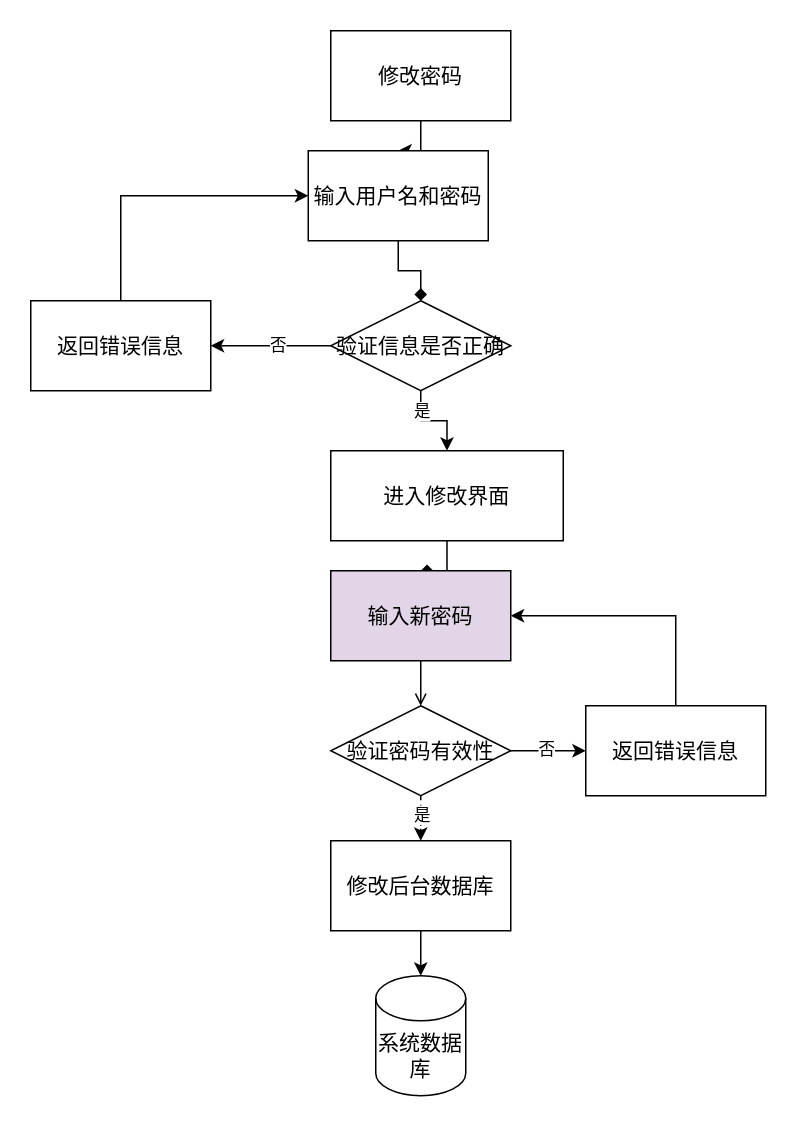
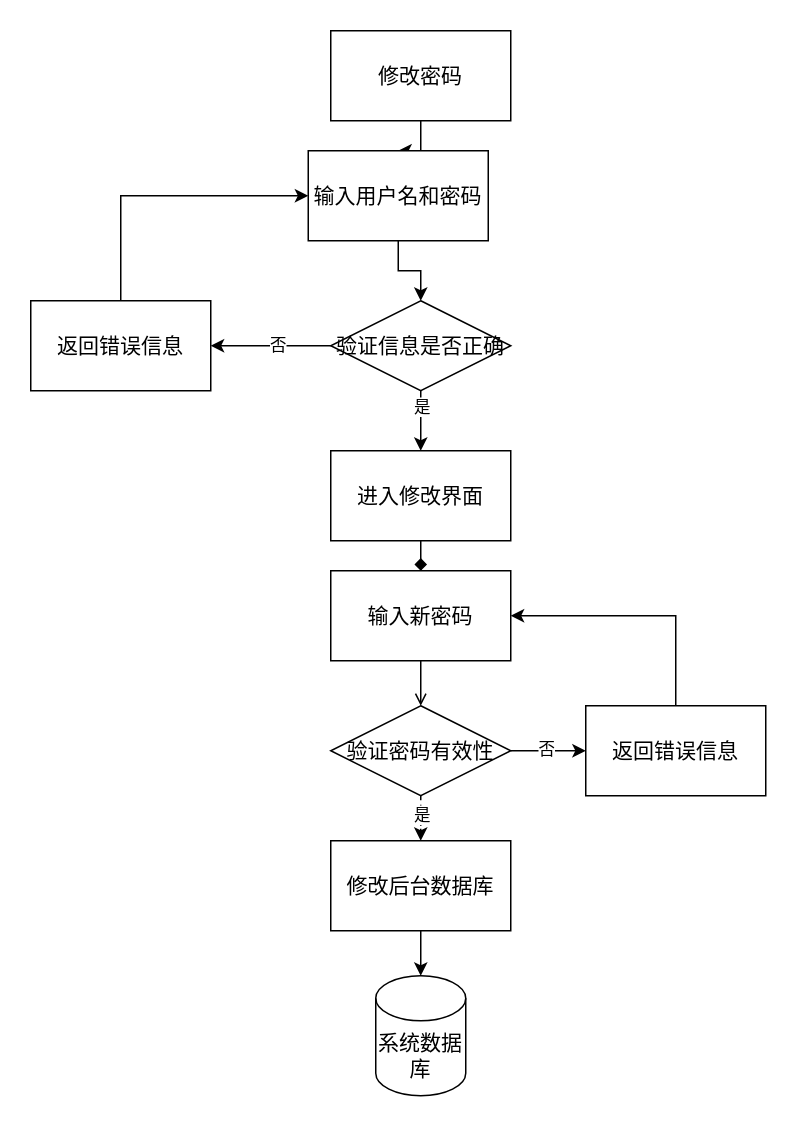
  <mxCell id="0" />
  <mxCell id="1" parent="0" />
  <mxCell id="2" value="" style="edgeStyle=orthogonalEdgeStyle;rounded=0;orthogonalLoop=1;jettySize=auto;html=1;" edge="1" parent="1" source="3" target="5"><mxGeometry relative="1" as="geometry" /></mxCell>
  <mxCell id="3" value="修改密码" style="whiteSpace=wrap;html=1;fontFamily=Helvetica;fontSize=14;" vertex="1" parent="1"><mxGeometry x="220" y="20" width="120" height="60" as="geometry" /></mxCell>
- <mxCell id="4" value="" style="edgeStyle=orthogonalEdgeStyle;rounded=0;orthogonalLoop=1;jettySize=auto;html=1;endArrow=diamond;" edge="1" parent="1" source="5" target="21"><mxGeometry relative="1" as="geometry" /></mxCell>
+ <mxCell id="4" value="" style="edgeStyle=orthogonalEdgeStyle;rounded=0;orthogonalLoop=1;jettySize=auto;html=1;" edge="1" parent="1" source="5" target="21"><mxGeometry relative="1" as="geometry" /></mxCell>
  <mxCell id="5" value="输入用户名和密码" style="whiteSpace=wrap;html=1;fontFamily=Helvetica;fontSize=14;" vertex="1" parent="1"><mxGeometry x="205" y="100" width="120" height="60" as="geometry" /></mxCell>
  <mxCell id="6" value="" style="edgeStyle=orthogonalEdgeStyle;rounded=0;orthogonalLoop=1;jettySize=auto;html=1;endArrow=diamond;" edge="1" parent="1" source="7" target="11"><mxGeometry relative="1" as="geometry" /></mxCell>
- <mxCell id="7" value="进入修改界面" style="whiteSpace=wrap;html=1;fontFamily=Helvetica;fontSize=14;" vertex="1" parent="1"><mxGeometry x="220" y="300" width="155" height="60" as="geometry" /></mxCell>
+ <mxCell id="7" value="进入修改界面" style="whiteSpace=wrap;html=1;fontFamily=Helvetica;fontSize=14;" vertex="1" parent="1"><mxGeometry x="220" y="300" width="120" height="60" as="geometry" /></mxCell>
  <mxCell id="8" style="edgeStyle=orthogonalEdgeStyle;rounded=0;orthogonalLoop=1;jettySize=auto;html=1;exitX=0.5;exitY=0;exitDx=0;exitDy=0;entryX=0;entryY=0.5;entryDx=0;entryDy=0;" edge="1" parent="1" source="9" target="5"><mxGeometry relative="1" as="geometry" /></mxCell>
  <mxCell id="9" value="返回错误信息" style="whiteSpace=wrap;html=1;fontSize=14;" vertex="1" parent="1"><mxGeometry x="20" y="200" width="120" height="60" as="geometry" /></mxCell>
  <mxCell id="10" value="" style="edgeStyle=orthogonalEdgeStyle;rounded=0;orthogonalLoop=1;jettySize=auto;html=1;endArrow=open;" edge="1" parent="1" source="11" target="16"><mxGeometry relative="1" as="geometry" /></mxCell>
- <mxCell id="11" value="输入新密码" style="whiteSpace=wrap;html=1;fontFamily=Helvetica;fontSize=14;fillColor=#e1d5e7;" vertex="1" parent="1"><mxGeometry x="220" y="380" width="120" height="60" as="geometry" /></mxCell>
+ <mxCell id="11" value="输入新密码" style="whiteSpace=wrap;html=1;fontFamily=Helvetica;fontSize=14;" vertex="1" parent="1"><mxGeometry x="220" y="380" width="120" height="60" as="geometry" /></mxCell>
  <mxCell id="12" value="" style="edgeStyle=orthogonalEdgeStyle;rounded=0;orthogonalLoop=1;jettySize=auto;html=1;" edge="1" parent="1" source="16" target="23"><mxGeometry relative="1" as="geometry" /></mxCell>
  <mxCell id="13" value="否" style="edgeLabel;html=1;align=center;verticalAlign=middle;resizable=0;points=[];" vertex="1" connectable="0" parent="12"><mxGeometry x="-0.072" y="2" relative="1" as="geometry"><mxPoint as="offset" /></mxGeometry></mxCell>
  <mxCell id="14" value="" style="edgeStyle=orthogonalEdgeStyle;rounded=0;orthogonalLoop=1;jettySize=auto;html=1;dashed=1;" edge="1" parent="1" source="16" target="25"><mxGeometry relative="1" as="geometry" /></mxCell>
  <mxCell id="15" value="是" style="edgeLabel;html=1;align=center;verticalAlign=middle;resizable=0;points=[];" vertex="1" connectable="0" parent="14"><mxGeometry x="0.284" relative="1" as="geometry"><mxPoint as="offset" /></mxGeometry></mxCell>
  <mxCell id="16" value="验证密码有效性" style="rhombus;whiteSpace=wrap;html=1;fontFamily=Helvetica;fontSize=14;" vertex="1" parent="1"><mxGeometry x="220" y="470" width="120" height="60" as="geometry" /></mxCell>
  <mxCell id="17" value="" style="edgeStyle=orthogonalEdgeStyle;rounded=0;orthogonalLoop=1;jettySize=auto;html=1;" edge="1" parent="1" source="21" target="9"><mxGeometry relative="1" as="geometry" /></mxCell>
  <mxCell id="18" value="否" style="edgeLabel;html=1;align=center;verticalAlign=middle;resizable=0;points=[];" vertex="1" connectable="0" parent="17"><mxGeometry x="-0.104" y="-1" relative="1" as="geometry"><mxPoint as="offset" /></mxGeometry></mxCell>
  <mxCell id="19" value="" style="edgeStyle=orthogonalEdgeStyle;rounded=0;orthogonalLoop=1;jettySize=auto;html=1;" edge="1" parent="1" source="21" target="7"><mxGeometry relative="1" as="geometry" /></mxCell>
  <mxCell id="20" value="是" style="edgeLabel;html=1;align=center;verticalAlign=middle;resizable=0;points=[];" vertex="1" connectable="0" parent="19"><mxGeometry x="-0.66" y="1" relative="1" as="geometry"><mxPoint x="-1" y="3" as="offset" /></mxGeometry></mxCell>
  <mxCell id="21" value="验证信息是否正确" style="rhombus;whiteSpace=wrap;html=1;fontFamily=Helvetica;fontSize=14;" vertex="1" parent="1"><mxGeometry x="220" y="200" width="120" height="60" as="geometry" /></mxCell>
  <mxCell id="22" style="edgeStyle=orthogonalEdgeStyle;rounded=0;orthogonalLoop=1;jettySize=auto;html=1;exitX=0.5;exitY=0;exitDx=0;exitDy=0;entryX=1;entryY=0.5;entryDx=0;entryDy=0;" edge="1" parent="1" source="23" target="11"><mxGeometry relative="1" as="geometry" /></mxCell>
  <mxCell id="23" value="返回错误信息" style="whiteSpace=wrap;html=1;fontFamily=Helvetica;fontSize=14;" vertex="1" parent="1"><mxGeometry x="390" y="470" width="120" height="60" as="geometry" /></mxCell>
  <mxCell id="24" value="" style="edgeStyle=orthogonalEdgeStyle;rounded=0;orthogonalLoop=1;jettySize=auto;html=1;" edge="1" parent="1" source="25" target="26"><mxGeometry relative="1" as="geometry" /></mxCell>
  <mxCell id="25" value="修改后台数据库" style="whiteSpace=wrap;html=1;fontFamily=Helvetica;fontSize=14;" vertex="1" parent="1"><mxGeometry x="220" y="560" width="120" height="60" as="geometry" /></mxCell>
  <mxCell id="26" value="系统数据库" style="shape=cylinder3;whiteSpace=wrap;html=1;boundedLbl=1;backgroundOutline=1;size=15;fontFamily=Helvetica;fontSize=14;" vertex="1" parent="1"><mxGeometry x="250" y="650" width="60" height="80" as="geometry" /></mxCell>
